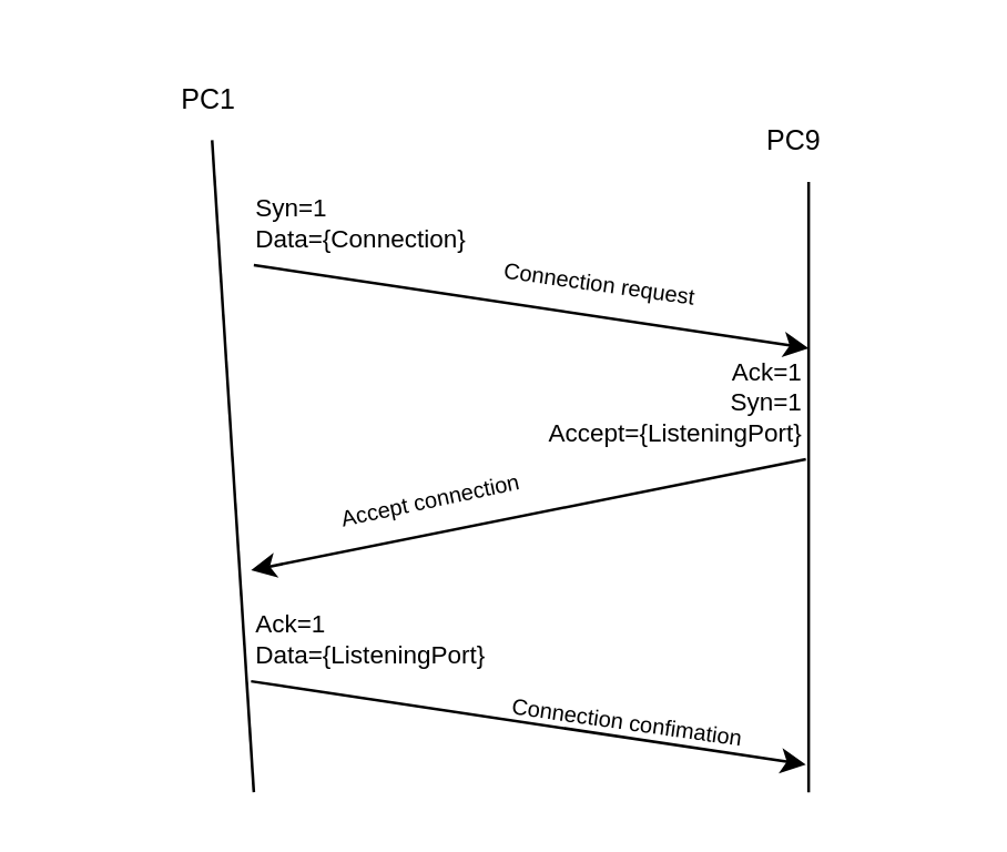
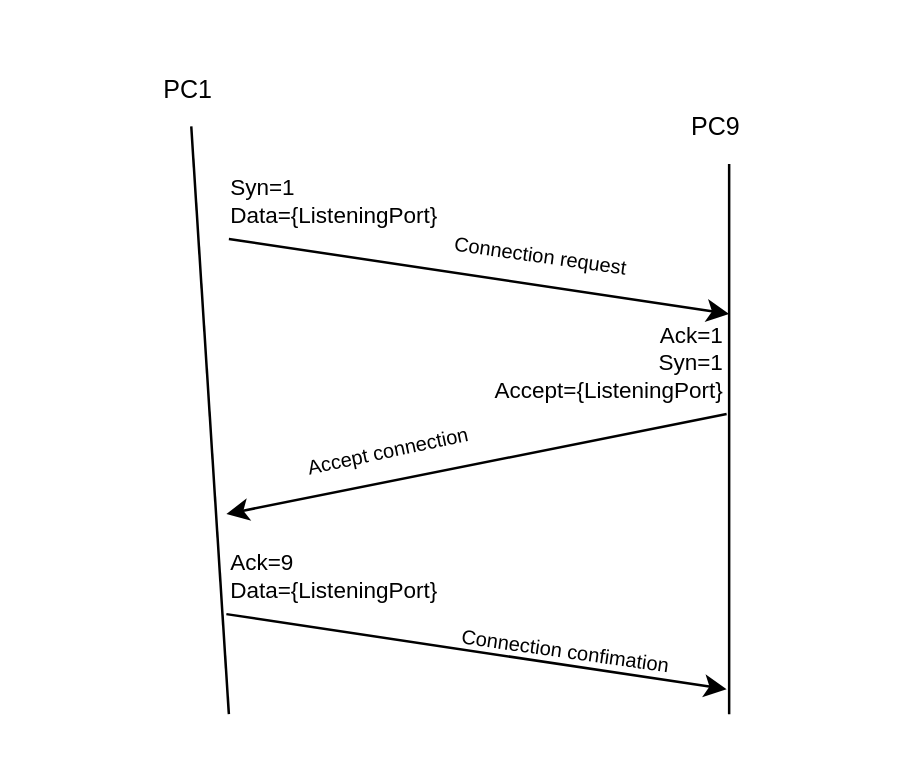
  <mxCell id="0" />
  <mxCell id="1" parent="0" />
  <mxCell id="2" value="" style="endArrow=none;html=1;rounded=0;" parent="1" target="9" edge="1"><mxGeometry width="50" height="50" relative="1" as="geometry"><mxPoint x="91" y="285" as="sourcePoint" /><mxPoint x="91" y="75" as="targetPoint" /></mxGeometry></mxCell>
  <mxCell id="3" value="" style="endArrow=classic;html=1;rounded=0;" parent="1" edge="1"><mxGeometry width="50" height="50" relative="1" as="geometry"><mxPoint x="91" y="95" as="sourcePoint" /><mxPoint x="291" y="125" as="targetPoint" /></mxGeometry></mxCell>
  <mxCell id="4" value="" style="endArrow=none;html=1;rounded=0;" parent="1" edge="1"><mxGeometry width="50" height="50" relative="1" as="geometry"><mxPoint x="291" y="285" as="sourcePoint" /><mxPoint x="291" y="65" as="targetPoint" /></mxGeometry></mxCell>
  <mxCell id="5" value="" style="endArrow=classic;html=1;rounded=0;" parent="1" edge="1"><mxGeometry width="50" height="50" relative="1" as="geometry"><mxPoint x="90" y="245" as="sourcePoint" /><mxPoint x="290" y="275" as="targetPoint" /></mxGeometry></mxCell>
  <mxCell id="6" value="" style="endArrow=classic;html=1;rounded=0;" parent="1" edge="1"><mxGeometry width="50" height="50" relative="1" as="geometry"><mxPoint x="290" y="165" as="sourcePoint" /><mxPoint x="90" y="205" as="targetPoint" /></mxGeometry></mxCell>
  <mxCell id="7" value="Ack=1&lt;div style=&quot;font-size: 9px;&quot;&gt;Syn=1&lt;/div&gt;&lt;div style=&quot;font-size: 9px;&quot;&gt;&lt;div style=&quot;font-size: 9px;&quot;&gt;Accept={ListeningPort}&lt;/div&gt;&lt;/div&gt;" style="text;html=1;align=right;verticalAlign=middle;whiteSpace=wrap;rounded=0;fontSize=9;" parent="1" vertex="1"><mxGeometry x="181" y="125" width="110" height="40" as="geometry" /></mxCell>
- <mxCell id="8" value="&lt;div style=&quot;font-size: 9px;&quot;&gt;Syn=1&lt;/div&gt;&lt;div style=&quot;font-size: 9px;&quot;&gt;Data={Connection}&lt;/div&gt;" style="text;html=1;align=left;verticalAlign=middle;whiteSpace=wrap;rounded=0;fontSize=9;" parent="1" vertex="1"><mxGeometry x="90" y="65" width="110" height="30" as="geometry" /></mxCell>
+ <mxCell id="8" value="&lt;div style=&quot;font-size: 9px;&quot;&gt;Syn=1&lt;/div&gt;&lt;div style=&quot;font-size: 9px;&quot;&gt;Data={ListeningPort}&lt;/div&gt;" style="text;html=1;align=left;verticalAlign=middle;whiteSpace=wrap;rounded=0;fontSize=9;" parent="1" vertex="1"><mxGeometry x="90" y="65" width="110" height="30" as="geometry" /></mxCell>
  <mxCell id="9" value="&lt;div style=&quot;font-size: 10px;&quot;&gt;PC1&lt;/div&gt;" style="text;html=1;align=center;verticalAlign=middle;whiteSpace=wrap;rounded=0;fontSize=10;" parent="1" vertex="1"><mxGeometry x="20" y="20" width="110" height="30" as="geometry" /></mxCell>
  <mxCell id="10" value="&lt;div style=&quot;font-size: 10px;&quot;&gt;PC9&lt;/div&gt;" style="text;html=1;align=center;verticalAlign=middle;whiteSpace=wrap;rounded=0;fontSize=10;" parent="1" vertex="1"><mxGeometry x="231" y="35" width="110" height="30" as="geometry" /></mxCell>
- <mxCell id="11" value="&lt;div style=&quot;font-size: 9px;&quot;&gt;Ack=1&lt;/div&gt;&lt;div style=&quot;font-size: 9px;&quot;&gt;Data={ListeningPort}&lt;/div&gt;" style="text;html=1;align=left;verticalAlign=middle;whiteSpace=wrap;rounded=0;fontSize=9;" parent="1" vertex="1"><mxGeometry x="90" y="215" width="110" height="30" as="geometry" /></mxCell>
+ <mxCell id="11" value="&lt;div style=&quot;font-size: 9px;&quot;&gt;Ack=9&lt;/div&gt;&lt;div style=&quot;font-size: 9px;&quot;&gt;Data={ListeningPort}&lt;/div&gt;" style="text;html=1;align=left;verticalAlign=middle;whiteSpace=wrap;rounded=0;fontSize=9;" parent="1" vertex="1"><mxGeometry x="90" y="215" width="110" height="30" as="geometry" /></mxCell>
  <mxCell id="12" value="Connection request" style="text;html=1;align=center;verticalAlign=middle;whiteSpace=wrap;rounded=0;rotation=8;fontSize=8;" parent="1" vertex="1"><mxGeometry x="171" y="87.35" width="90" height="30" as="geometry" /></mxCell>
  <mxCell id="13" value="Connection confimation" style="text;html=1;align=center;verticalAlign=middle;whiteSpace=wrap;rounded=0;rotation=8;fontSize=8;" parent="1" vertex="1"><mxGeometry x="181" y="245" width="90" height="30" as="geometry" /></mxCell>
  <mxCell id="14" value="Accept connection" style="text;html=1;align=center;verticalAlign=middle;whiteSpace=wrap;rounded=0;rotation=348;fontSize=8;" parent="1" vertex="1"><mxGeometry x="110" y="165" width="90" height="30" as="geometry" /></mxCell>
